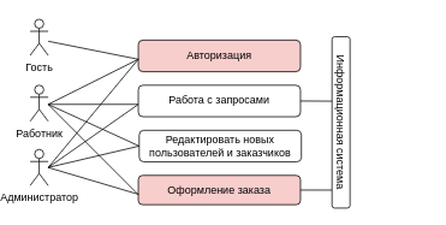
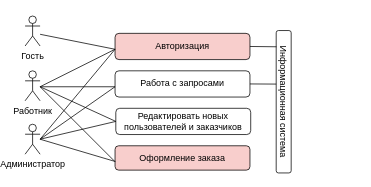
  <mxCell id="0" />
  <mxCell id="1" parent="0" />
  <mxCell id="2" value="Администратор" style="shape=umlActor;verticalLabelPosition=bottom;verticalAlign=top;html=1;outlineConnect=0;" parent="1" vertex="1"><mxGeometry x="20" y="165" width="20" height="40" as="geometry" /></mxCell>
  <mxCell id="3" value="Гость" style="shape=umlActor;verticalLabelPosition=bottom;verticalAlign=top;html=1;outlineConnect=0;" parent="1" vertex="1"><mxGeometry x="20" y="20.63" width="20" height="40" as="geometry" /></mxCell>
  <mxCell id="4" value="Работник" style="shape=umlActor;verticalLabelPosition=bottom;verticalAlign=top;html=1;outlineConnect=0;" parent="1" vertex="1"><mxGeometry x="20" y="93.75" width="20" height="40" as="geometry" /></mxCell>
  <mxCell id="5" value="Авторизация" style="rounded=1;whiteSpace=wrap;html=1;fillColor=#f8cecc;" parent="1" vertex="1"><mxGeometry x="140" y="43.75" width="180" height="35" as="geometry" /></mxCell>
  <mxCell id="6" value="Работа с запросами" style="rounded=1;whiteSpace=wrap;html=1;" parent="1" vertex="1"><mxGeometry x="140" y="93.75" width="180" height="35" as="geometry" /></mxCell>
  <mxCell id="7" value="Редактировать новых пользователей и заказчиков" style="rounded=1;whiteSpace=wrap;html=1;" parent="1" vertex="1"><mxGeometry x="141" y="143.75" width="180" height="35" as="geometry" /></mxCell>
  <mxCell id="8" value="Оформление заказа" style="rounded=1;whiteSpace=wrap;html=1;fillColor=#f8cecc;" parent="1" vertex="1"><mxGeometry x="140" y="193.75" width="180" height="32.5" as="geometry" /></mxCell>
  <mxCell id="9" value="" style="endArrow=none;html=1;entryX=0.001;entryY=0.645;entryDx=0;entryDy=0;entryPerimeter=0;" parent="1" target="8" edge="1"><mxGeometry width="50" height="50" relative="1" as="geometry"><mxPoint x="40" y="185" as="sourcePoint" /><mxPoint x="110" y="215" as="targetPoint" /></mxGeometry></mxCell>
  <mxCell id="10" value="" style="endArrow=none;html=1;entryX=0;entryY=0.5;entryDx=0;entryDy=0;" parent="1" target="7" edge="1"><mxGeometry width="50" height="50" relative="1" as="geometry"><mxPoint x="40" y="185" as="sourcePoint" /><mxPoint x="130" y="165" as="targetPoint" /></mxGeometry></mxCell>
  <mxCell id="11" value="" style="endArrow=none;html=1;" parent="1" edge="1"><mxGeometry width="50" height="50" relative="1" as="geometry"><mxPoint x="40" y="185" as="sourcePoint" /><mxPoint x="140" y="115" as="targetPoint" /></mxGeometry></mxCell>
  <mxCell id="12" value="" style="endArrow=none;html=1;" parent="1" edge="1"><mxGeometry width="50" height="50" relative="1" as="geometry"><mxPoint x="40" y="185" as="sourcePoint" /><mxPoint x="140" y="65" as="targetPoint" /></mxGeometry></mxCell>
  <mxCell id="13" value="" style="endArrow=none;html=1;" parent="1" edge="1"><mxGeometry width="50" height="50" relative="1" as="geometry"><mxPoint x="40" y="45" as="sourcePoint" /><mxPoint x="140" y="65" as="targetPoint" /></mxGeometry></mxCell>
  <mxCell id="14" value="Информационная система" style="rounded=1;whiteSpace=wrap;html=1;rotation=90;" parent="1" vertex="1"><mxGeometry x="270" y="125" width="190" height="20" as="geometry" /></mxCell>
+ <mxCell id="15" value="" style="endArrow=none;html=1;entryX=1;entryY=0.5;entryDx=0;entryDy=0;exitX=0.114;exitY=0.981;exitDx=0;exitDy=0;exitPerimeter=0;" parent="1" source="14" target="5" edge="1"><mxGeometry width="50" height="50" relative="1" as="geometry"><mxPoint x="230" y="195" as="sourcePoint" /><mxPoint x="280" y="145" as="targetPoint" /></mxGeometry></mxCell>
  <mxCell id="16" value="" style="endArrow=none;html=1;entryX=1;entryY=0.5;entryDx=0;entryDy=0;exitX=0.376;exitY=1.001;exitDx=0;exitDy=0;exitPerimeter=0;" parent="1" source="14" target="6" edge="1"><mxGeometry width="50" height="50" relative="1" as="geometry"><mxPoint x="355" y="111" as="sourcePoint" /><mxPoint x="280" y="145" as="targetPoint" /></mxGeometry></mxCell>
- <mxCell id="17" value="" style="endArrow=none;html=1;entryX=1;entryY=0.5;entryDx=0;entryDy=0;exitX=0.895;exitY=1.01;exitDx=0;exitDy=0;exitPerimeter=0;" parent="1" source="14" target="8" edge="1"><mxGeometry width="50" height="50" relative="1" as="geometry"><mxPoint x="350" y="210" as="sourcePoint" /><mxPoint x="220" y="135" as="targetPoint" /></mxGeometry></mxCell>
  <mxCell id="18" value="" style="endArrow=none;html=1;" parent="1" edge="1"><mxGeometry width="50" height="50" relative="1" as="geometry"><mxPoint x="140" y="65" as="sourcePoint" /><mxPoint x="40" y="115" as="targetPoint" /></mxGeometry></mxCell>
  <mxCell id="19" value="" style="endArrow=none;html=1;" parent="1" edge="1"><mxGeometry width="50" height="50" relative="1" as="geometry"><mxPoint x="40" y="115" as="sourcePoint" /><mxPoint x="140" y="115" as="targetPoint" /></mxGeometry></mxCell>
  <mxCell id="20" value="" style="endArrow=none;html=1;entryX=0;entryY=0.5;entryDx=0;entryDy=0;" parent="1" target="7" edge="1"><mxGeometry width="50" height="50" relative="1" as="geometry"><mxPoint x="40" y="115" as="sourcePoint" /><mxPoint x="180" y="115" as="targetPoint" /></mxGeometry></mxCell>
  <mxCell id="21" value="" style="endArrow=none;html=1;" parent="1" edge="1"><mxGeometry width="50" height="50" relative="1" as="geometry"><mxPoint x="40" y="115" as="sourcePoint" /><mxPoint x="140" y="215" as="targetPoint" /></mxGeometry></mxCell>
